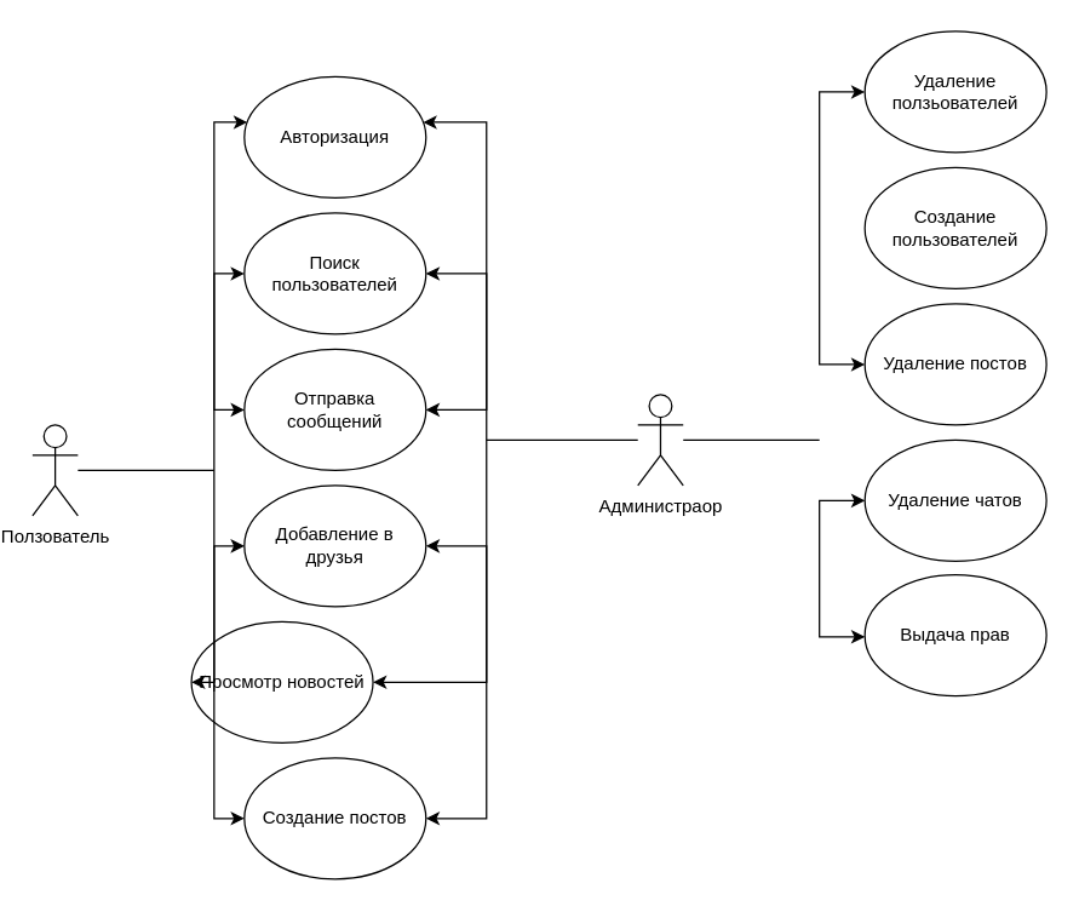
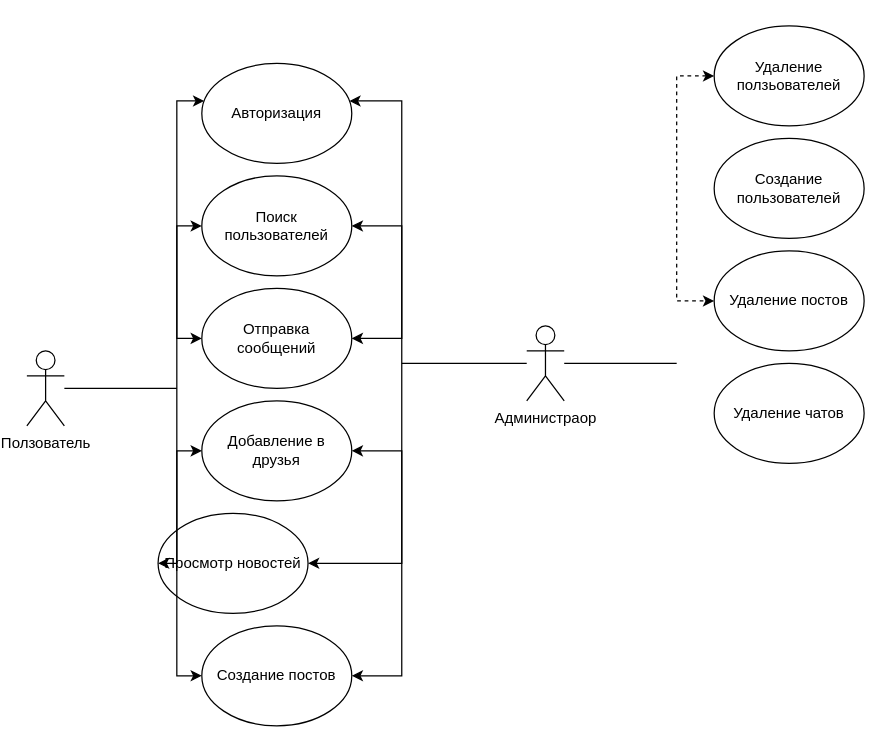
  <mxCell id="0" />
  <mxCell id="1" parent="0" />
  <mxCell id="2" style="edgeStyle=orthogonalEdgeStyle;rounded=0;orthogonalLoop=1;jettySize=auto;html=1;endArrow=none;endFill=0;" edge="1" parent="1" source="3"><mxGeometry relative="1" as="geometry"><mxPoint x="140" y="310" as="targetPoint" /></mxGeometry></mxCell>
  <mxCell id="3" value="Ползователь" style="shape=umlActor;verticalLabelPosition=bottom;verticalAlign=top;html=1;outlineConnect=0;" parent="1" vertex="1"><mxGeometry x="20" y="280" width="30" height="60" as="geometry" /></mxCell>
  <mxCell id="4" value="Администраор" style="shape=umlActor;verticalLabelPosition=bottom;verticalAlign=top;html=1;outlineConnect=0;" parent="1" vertex="1"><mxGeometry x="420" y="260" width="30" height="60" as="geometry" /></mxCell>
  <mxCell id="5" value="Авторизация" style="ellipse;whiteSpace=wrap;html=1;" parent="1" vertex="1"><mxGeometry x="160" y="50" width="120" height="80" as="geometry" /></mxCell>
  <mxCell id="6" value="Поиск пользователей" style="ellipse;whiteSpace=wrap;html=1;" parent="1" vertex="1"><mxGeometry x="160" y="140" width="120" height="80" as="geometry" /></mxCell>
  <mxCell id="7" value="Отправка сообщений" style="ellipse;whiteSpace=wrap;html=1;" vertex="1" parent="1"><mxGeometry x="160" y="230" width="120" height="80" as="geometry" /></mxCell>
  <mxCell id="8" value="Добавление в друзья" style="ellipse;whiteSpace=wrap;html=1;" vertex="1" parent="1"><mxGeometry x="160" y="320" width="120" height="80" as="geometry" /></mxCell>
  <mxCell id="9" value="Просмотр новостей" style="ellipse;whiteSpace=wrap;html=1;" vertex="1" parent="1"><mxGeometry x="125" y="410" width="120" height="80" as="geometry" /></mxCell>
  <mxCell id="10" value="Создание постов" style="ellipse;whiteSpace=wrap;html=1;" vertex="1" parent="1"><mxGeometry x="160" y="500" width="120" height="80" as="geometry" /></mxCell>
  <mxCell id="11" style="edgeStyle=orthogonalEdgeStyle;rounded=0;orthogonalLoop=1;jettySize=auto;html=1;startArrow=classic;startFill=1;" edge="1" parent="1" source="5" target="7"><mxGeometry relative="1" as="geometry"><Array as="points"><mxPoint x="140" y="80" /><mxPoint x="140" y="270" /></Array></mxGeometry></mxCell>
  <mxCell id="12" style="edgeStyle=orthogonalEdgeStyle;rounded=0;orthogonalLoop=1;jettySize=auto;html=1;startArrow=classic;startFill=1;exitX=0;exitY=0.5;exitDx=0;exitDy=0;" edge="1" parent="1" source="9" target="6"><mxGeometry relative="1" as="geometry"><Array as="points"><mxPoint x="140" y="450" /><mxPoint x="140" y="180" /></Array></mxGeometry></mxCell>
  <mxCell id="13" style="edgeStyle=orthogonalEdgeStyle;rounded=0;orthogonalLoop=1;jettySize=auto;html=1;startArrow=classic;startFill=1;" edge="1" parent="1" source="10" target="8"><mxGeometry relative="1" as="geometry"><Array as="points"><mxPoint x="140" y="540" /><mxPoint x="140" y="360" /></Array></mxGeometry></mxCell>
  <mxCell id="14" style="edgeStyle=orthogonalEdgeStyle;rounded=0;orthogonalLoop=1;jettySize=auto;html=1;endArrow=none;endFill=0;" edge="1" parent="1" source="4"><mxGeometry relative="1" as="geometry"><mxPoint x="320" y="290" as="targetPoint" /><mxPoint x="230" y="290" as="sourcePoint" /></mxGeometry></mxCell>
  <mxCell id="15" style="edgeStyle=orthogonalEdgeStyle;rounded=0;orthogonalLoop=1;jettySize=auto;html=1;startArrow=classic;startFill=1;" edge="1" parent="1" source="5" target="7"><mxGeometry relative="1" as="geometry"><mxPoint x="342" y="60" as="sourcePoint" /><mxPoint x="340" y="250" as="targetPoint" /><Array as="points"><mxPoint x="320" y="80" /><mxPoint x="320" y="270" /></Array></mxGeometry></mxCell>
  <mxCell id="16" style="edgeStyle=orthogonalEdgeStyle;rounded=0;orthogonalLoop=1;jettySize=auto;html=1;startArrow=classic;startFill=1;" edge="1" parent="1" source="6" target="9"><mxGeometry relative="1" as="geometry"><mxPoint x="340" y="160" as="sourcePoint" /><mxPoint x="340" y="430" as="targetPoint" /><Array as="points"><mxPoint x="320" y="180" /><mxPoint x="320" y="450" /></Array></mxGeometry></mxCell>
  <mxCell id="17" style="edgeStyle=orthogonalEdgeStyle;rounded=0;orthogonalLoop=1;jettySize=auto;html=1;startArrow=classic;startFill=1;" edge="1" parent="1" source="10" target="8"><mxGeometry relative="1" as="geometry"><mxPoint x="340" y="520" as="sourcePoint" /><mxPoint x="340" y="340" as="targetPoint" /><Array as="points"><mxPoint x="320" y="540" /><mxPoint x="320" y="360" /></Array></mxGeometry></mxCell>
  <mxCell id="18" style="edgeStyle=orthogonalEdgeStyle;rounded=0;orthogonalLoop=1;jettySize=auto;html=1;endArrow=none;endFill=0;" edge="1" parent="1" source="4"><mxGeometry relative="1" as="geometry"><mxPoint x="540" y="290" as="targetPoint" /><mxPoint x="420" y="290" as="sourcePoint" /></mxGeometry></mxCell>
- <mxCell id="19" style="edgeStyle=orthogonalEdgeStyle;rounded=0;orthogonalLoop=1;jettySize=auto;html=1;startArrow=classic;startFill=1;" edge="1" parent="1" source="21" target="23"><mxGeometry relative="1" as="geometry"><mxPoint x="562" y="60" as="sourcePoint" /><mxPoint x="560" y="250" as="targetPoint" /><Array as="points"><mxPoint x="540" y="60" /><mxPoint x="540" y="240" /></Array></mxGeometry></mxCell>
- <mxCell id="20" style="edgeStyle=orthogonalEdgeStyle;rounded=0;orthogonalLoop=1;jettySize=auto;html=1;startArrow=classic;startFill=1;" edge="1" parent="1" source="25" target="24"><mxGeometry relative="1" as="geometry"><mxPoint x="570" y="510" as="sourcePoint" /><mxPoint x="560" y="340" as="targetPoint" /><Array as="points"><mxPoint x="540" y="420" /><mxPoint x="540" y="330" /></Array></mxGeometry></mxCell>
+ <mxCell id="19" style="edgeStyle=orthogonalEdgeStyle;rounded=0;orthogonalLoop=1;jettySize=auto;html=1;startArrow=classic;startFill=1;dashed=1;" edge="1" parent="1" source="21" target="23"><mxGeometry relative="1" as="geometry"><mxPoint x="562" y="60" as="sourcePoint" /><mxPoint x="560" y="250" as="targetPoint" /><Array as="points"><mxPoint x="540" y="60" /><mxPoint x="540" y="240" /></Array></mxGeometry></mxCell>
  <mxCell id="21" value="Удаление ползьователей" style="ellipse;whiteSpace=wrap;html=1;" vertex="1" parent="1"><mxGeometry x="570" y="20" width="120" height="80" as="geometry" /></mxCell>
  <mxCell id="22" value="Создание пользователей" style="ellipse;whiteSpace=wrap;html=1;" vertex="1" parent="1"><mxGeometry x="570" y="110" width="120" height="80" as="geometry" /></mxCell>
  <mxCell id="23" value="Удаление постов" style="ellipse;whiteSpace=wrap;html=1;" vertex="1" parent="1"><mxGeometry x="570" y="200" width="120" height="80" as="geometry" /></mxCell>
  <mxCell id="24" value="Удаление чатов" style="ellipse;whiteSpace=wrap;html=1;" vertex="1" parent="1"><mxGeometry x="570" y="290" width="120" height="80" as="geometry" /></mxCell>
- <mxCell id="25" value="Выдача прав" style="ellipse;whiteSpace=wrap;html=1;" vertex="1" parent="1"><mxGeometry x="570" y="379" width="120" height="80" as="geometry" /></mxCell>
